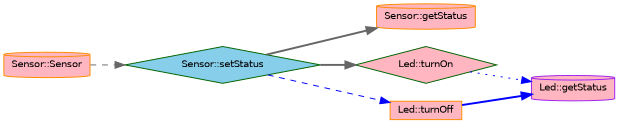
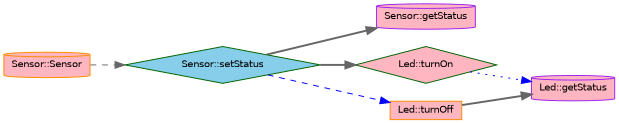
  digraph {
    rankdir=LR
    node [color=darkorange fillcolor=lightpink fontname=Helvetica fontsize=10 shape=cylinder style=filled]
    edge [color=gray40 fontname=Helvetica fontsize=10 labelfontname=Helvetica labelfontsize=10 style=bold]
    n1 [fontcolor=black height=0.2 label="Sensor::Sensor" width=0.4]
    n2 [color=darkgreen fillcolor=skyblue height=0.2 label="Sensor::setStatus" shape=diamond width=0.4]
-   n3 [height=0.2 label="Sensor::getStatus" width=0.4]
+   n3 [color=purple height=0.2 label="Sensor::getStatus" width=0.4]
    n4 [color=darkgreen height=0.2 label="Led::turnOn" shape=diamond width=0.4]
    n5 [height=0.2 label="Led::turnOff" shape=box width=0.4]
    n6 [color=purple height=0.2 label="Led::getStatus" width=0.4]
    n1 -> n2 [style=dashed]
    n2 -> n3
    n2 -> n4
    n2 -> n5 [color=blue style=dashed]
    n4 -> n6 [color=blue style=dotted]
-   n5 -> n6 [color=blue]
+   n5 -> n6
  }
